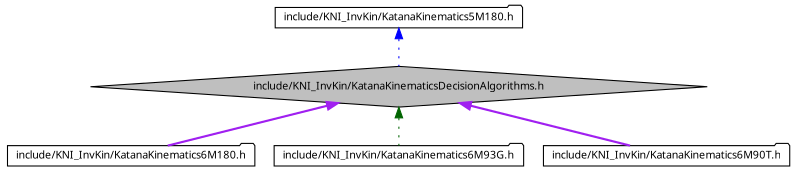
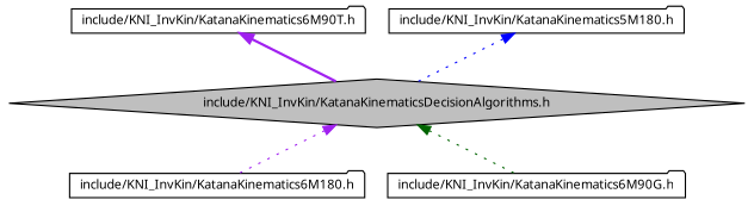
  digraph {
    node [color=black fillcolor=white fontname="FreeSans.ttf" fontsize=10 shape=folder style=filled]
    edge [color=purple dir=back fontname="FreeSans.ttf" fontsize=10 labelfontname="FreeSans.ttf" labelfontsize=10 style=bold]
    n1 [fillcolor=grey75 fontcolor=black height=0.2 label="include/KNI_InvKin/KatanaKinematicsDecisionAlgorithms.h" shape=diamond width=0.4]
    n2 [height=0.2 label="include/KNI_InvKin/KatanaKinematics6M180.h" width=0.4]
-   n3 [height=0.2 label="include/KNI_InvKin/KatanaKinematics6M93G.h" width=0.4]
+   n3 [height=0.2 label="include/KNI_InvKin/KatanaKinematics6M90G.h" width=0.4]
    n4 [height=0.2 label="include/KNI_InvKin/KatanaKinematics6M90T.h" width=0.4]
    n5 [height=0.2 label="include/KNI_InvKin/KatanaKinematics5M180.h" width=0.4]
-   n1 -> n2
+   n1 -> n2 [style=dotted]
    n1 -> n3 [color=darkgreen style=dotted]
-   n1 -> n4
+   n4 -> n1
    n5 -> n1 [color=blue style=dotted]
  }
